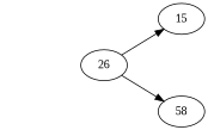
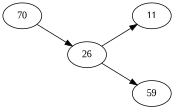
  digraph {
    fontname="Liberation Serif"
    rankdir=LR
    node [fontname="Liberation Serif"]
    edge [fontname="Liberation Serif"]
    xid [style=invis width=.1]
    n2 [label=26]
-   n3 [label=15]
+   n3 [label=11]
    a12 [style=invis width=.1]
-   n5 [label=58]
+   n5 [label=59]
    n6 [color=red label=98 style=invis]
+   n7 [label=70]
    subgraph sub_1 {
      rank=same
      xid
    }
    n2 -> n3
    n2 -> a12 [style=invis weight=10]
    n2 -> n5
+   n7 -> xid [style=invis weight=10]
+   n7 -> n2
+   n7 -> n6 [style=invis]
  }
